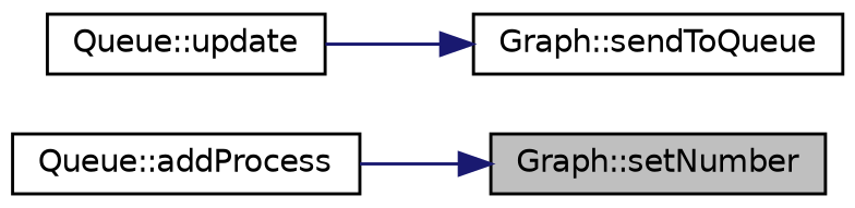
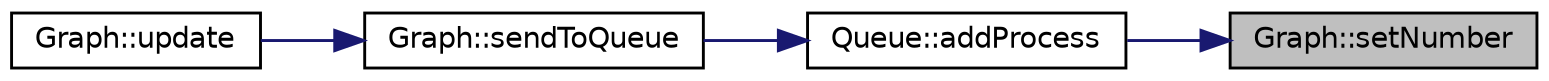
  digraph {
    rankdir=RL
    node [color=black fillcolor=white fontname=Helvetica fontsize=10 shape=record style=filled]
    edge [color=midnightblue dir=back fontname=Helvetica fontsize=10 labelfontname=Helvetica labelfontsize=10 style=solid]
    n1 [fillcolor=grey75 fontcolor=black height=0.2 label="Graph::setNumber" width=0.4]
    n2 [height=0.2 label="Queue::addProcess" width=0.4]
    n3 [height=0.2 label="Graph::sendToQueue" width=0.4]
-   n4 [height=0.2 label="Queue::update" width=0.4]
+   n4 [height=0.2 label="Graph::update" width=0.4]
    n1 -> n2
+   n2 -> n3
    n3 -> n4
  }
